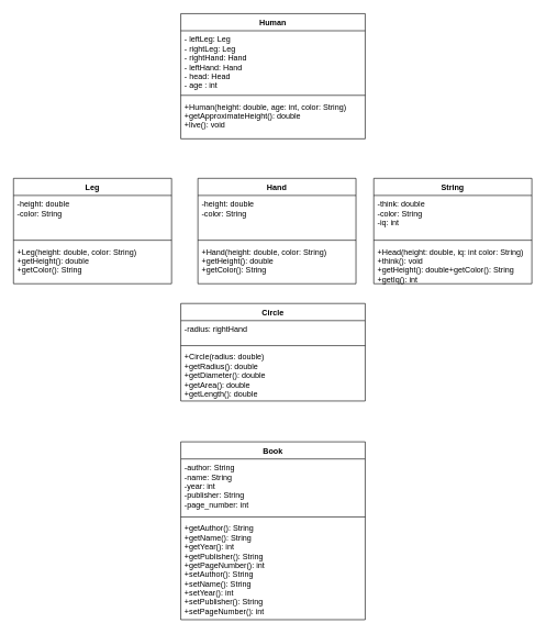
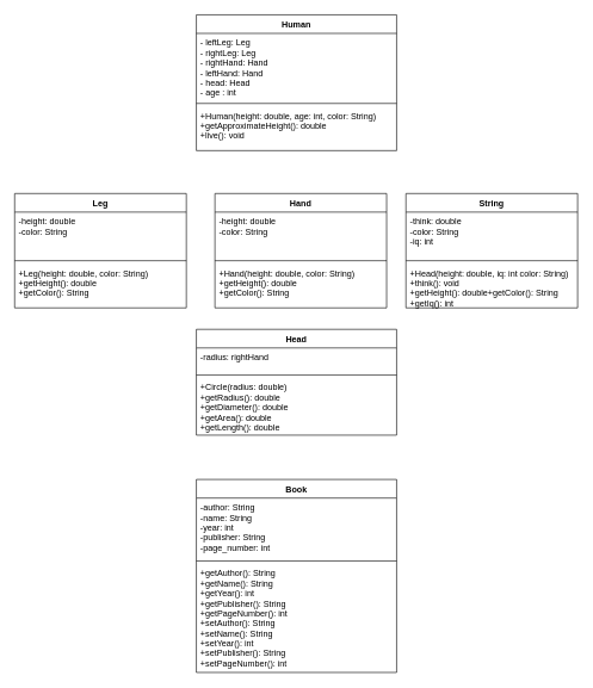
  <mxCell id="0" />
  <mxCell id="1" parent="0" />
  <mxCell id="2" value="Leg" style="swimlane;fontStyle=1;align=center;verticalAlign=top;childLayout=stackLayout;horizontal=1;startSize=26;horizontalStack=0;resizeParent=1;resizeParentMax=0;resizeLast=0;collapsible=1;marginBottom=0;" vertex="1" parent="1"><mxGeometry x="20" y="270" width="240" height="160" as="geometry" /></mxCell>
  <mxCell id="3" value="-height: double&#10;-color: String" style="text;strokeColor=none;fillColor=none;align=left;verticalAlign=top;spacingLeft=4;spacingRight=4;overflow=hidden;rotatable=0;points=[[0,0.5],[1,0.5]];portConstraint=eastwest;" vertex="1" parent="2"><mxGeometry y="26" width="240" height="64" as="geometry" /></mxCell>
  <mxCell id="4" value="" style="line;strokeWidth=1;fillColor=none;align=left;verticalAlign=middle;spacingTop=-1;spacingLeft=3;spacingRight=3;rotatable=0;labelPosition=right;points=[];portConstraint=eastwest;" vertex="1" parent="2"><mxGeometry y="90" width="240" height="8" as="geometry" /></mxCell>
  <mxCell id="5" value="+Leg(height: double, color: String)&#10;+getHeight(): double&#10;+getColor(): String&#10;&#10;" style="text;strokeColor=none;fillColor=none;align=left;verticalAlign=top;spacingLeft=4;spacingRight=4;overflow=hidden;rotatable=0;points=[[0,0.5],[1,0.5]];portConstraint=eastwest;" vertex="1" parent="2"><mxGeometry y="98" width="240" height="62" as="geometry" /></mxCell>
  <mxCell id="6" value="Hand" style="swimlane;fontStyle=1;align=center;verticalAlign=top;childLayout=stackLayout;horizontal=1;startSize=26;horizontalStack=0;resizeParent=1;resizeParentMax=0;resizeLast=0;collapsible=1;marginBottom=0;" vertex="1" parent="1"><mxGeometry x="300" y="270" width="240" height="160" as="geometry" /></mxCell>
  <mxCell id="7" value="-height: double&#10;-color: String" style="text;strokeColor=none;fillColor=none;align=left;verticalAlign=top;spacingLeft=4;spacingRight=4;overflow=hidden;rotatable=0;points=[[0,0.5],[1,0.5]];portConstraint=eastwest;" vertex="1" parent="6"><mxGeometry y="26" width="240" height="64" as="geometry" /></mxCell>
  <mxCell id="8" value="" style="line;strokeWidth=1;fillColor=none;align=left;verticalAlign=middle;spacingTop=-1;spacingLeft=3;spacingRight=3;rotatable=0;labelPosition=right;points=[];portConstraint=eastwest;" vertex="1" parent="6"><mxGeometry y="90" width="240" height="8" as="geometry" /></mxCell>
  <mxCell id="9" value="+Hand(height: double, color: String)&#10;+getHeight(): double&#10;+getColor(): String" style="text;strokeColor=none;fillColor=none;align=left;verticalAlign=top;spacingLeft=4;spacingRight=4;overflow=hidden;rotatable=0;points=[[0,0.5],[1,0.5]];portConstraint=eastwest;" vertex="1" parent="6"><mxGeometry y="98" width="240" height="62" as="geometry" /></mxCell>
  <mxCell id="10" value="String" style="swimlane;fontStyle=1;align=center;verticalAlign=top;childLayout=stackLayout;horizontal=1;startSize=26;horizontalStack=0;resizeParent=1;resizeParentMax=0;resizeLast=0;collapsible=1;marginBottom=0;" vertex="1" parent="1"><mxGeometry x="567" y="270" width="240" height="160" as="geometry" /></mxCell>
  <mxCell id="11" value="-think: double&#10;-color: String&#10;-iq: int&#10;" style="text;strokeColor=none;fillColor=none;align=left;verticalAlign=top;spacingLeft=4;spacingRight=4;overflow=hidden;rotatable=0;points=[[0,0.5],[1,0.5]];portConstraint=eastwest;" vertex="1" parent="10"><mxGeometry y="26" width="240" height="64" as="geometry" /></mxCell>
  <mxCell id="12" value="" style="line;strokeWidth=1;fillColor=none;align=left;verticalAlign=middle;spacingTop=-1;spacingLeft=3;spacingRight=3;rotatable=0;labelPosition=right;points=[];portConstraint=eastwest;" vertex="1" parent="10"><mxGeometry y="90" width="240" height="8" as="geometry" /></mxCell>
  <mxCell id="13" value="+Head(height: double, iq: int color: String)&#10;+think(): void&#10;+getHeight(): double+getColor(): String&#10;+getIq(): int&#10;&#10;&#10;" style="text;strokeColor=none;fillColor=none;align=left;verticalAlign=top;spacingLeft=4;spacingRight=4;overflow=hidden;rotatable=0;points=[[0,0.5],[1,0.5]];portConstraint=eastwest;" vertex="1" parent="10"><mxGeometry y="98" width="240" height="62" as="geometry" /></mxCell>
  <mxCell id="14" value="Human" style="swimlane;fontStyle=1;align=center;verticalAlign=top;childLayout=stackLayout;horizontal=1;startSize=26;horizontalStack=0;resizeParent=1;resizeParentMax=0;resizeLast=0;collapsible=1;marginBottom=0;" vertex="1" parent="1"><mxGeometry x="274" y="20" width="280" height="190" as="geometry" /></mxCell>
  <mxCell id="15" value="- leftLeg: Leg&#10;- rightLeg: Leg&#10;- rightHand: Hand&#10;- leftHand: Hand&#10;- head: Head&#10;- age : int&#10;" style="text;strokeColor=none;fillColor=none;align=left;verticalAlign=top;spacingLeft=4;spacingRight=4;overflow=hidden;rotatable=0;points=[[0,0.5],[1,0.5]];portConstraint=eastwest;" vertex="1" parent="14"><mxGeometry y="26" width="280" height="94" as="geometry" /></mxCell>
  <mxCell id="16" value="" style="line;strokeWidth=1;fillColor=none;align=left;verticalAlign=middle;spacingTop=-1;spacingLeft=3;spacingRight=3;rotatable=0;labelPosition=right;points=[];portConstraint=eastwest;" vertex="1" parent="14"><mxGeometry y="120" width="280" height="8" as="geometry" /></mxCell>
  <mxCell id="17" value="+Human(height: double, age: int, color: String)&#10;+getApproximateHeight(): double&#10;+live(): void&#10;" style="text;strokeColor=none;fillColor=none;align=left;verticalAlign=top;spacingLeft=4;spacingRight=4;overflow=hidden;rotatable=0;points=[[0,0.5],[1,0.5]];portConstraint=eastwest;" vertex="1" parent="14"><mxGeometry y="128" width="280" height="62" as="geometry" /></mxCell>
- <mxCell id="18" value="Circle" style="swimlane;fontStyle=1;align=center;verticalAlign=top;childLayout=stackLayout;horizontal=1;startSize=26;horizontalStack=0;resizeParent=1;resizeParentMax=0;resizeLast=0;collapsible=1;marginBottom=0;" vertex="1" parent="1"><mxGeometry x="274" y="460" width="280" height="148" as="geometry" /></mxCell>
+ <mxCell id="18" value="Head" style="swimlane;fontStyle=1;align=center;verticalAlign=top;childLayout=stackLayout;horizontal=1;startSize=26;horizontalStack=0;resizeParent=1;resizeParentMax=0;resizeLast=0;collapsible=1;marginBottom=0;" vertex="1" parent="1"><mxGeometry x="274" y="460" width="280" height="148" as="geometry" /></mxCell>
  <mxCell id="19" value="-radius: rightHand" style="text;strokeColor=none;fillColor=none;align=left;verticalAlign=top;spacingLeft=4;spacingRight=4;overflow=hidden;rotatable=0;points=[[0,0.5],[1,0.5]];portConstraint=eastwest;" vertex="1" parent="18"><mxGeometry y="26" width="280" height="34" as="geometry" /></mxCell>
  <mxCell id="20" value="" style="line;strokeWidth=1;fillColor=none;align=left;verticalAlign=middle;spacingTop=-1;spacingLeft=3;spacingRight=3;rotatable=0;labelPosition=right;points=[];portConstraint=eastwest;" vertex="1" parent="18"><mxGeometry y="60" width="280" height="8" as="geometry" /></mxCell>
  <mxCell id="21" value="+Circle(radius: double)&#10;+getRadius(): double&#10;+getDiameter(): double&#10;+getArea(): double&#10;+getLength(): double&#10;&#10;" style="text;strokeColor=none;fillColor=none;align=left;verticalAlign=top;spacingLeft=4;spacingRight=4;overflow=hidden;rotatable=0;points=[[0,0.5],[1,0.5]];portConstraint=eastwest;" vertex="1" parent="18"><mxGeometry y="68" width="280" height="80" as="geometry" /></mxCell>
  <mxCell id="22" value="Book" style="swimlane;fontStyle=1;align=center;verticalAlign=top;childLayout=stackLayout;horizontal=1;startSize=26;horizontalStack=0;resizeParent=1;resizeParentMax=0;resizeLast=0;collapsible=1;marginBottom=0;" vertex="1" parent="1"><mxGeometry x="274" y="670" width="280" height="270" as="geometry" /></mxCell>
  <mxCell id="23" value="-author: String&#10;-name: String&#10;-year: int&#10;-publisher: String&#10;-page_number: int&#10;&#10;" style="text;strokeColor=none;fillColor=none;align=left;verticalAlign=top;spacingLeft=4;spacingRight=4;overflow=hidden;rotatable=0;points=[[0,0.5],[1,0.5]];portConstraint=eastwest;" vertex="1" parent="22"><mxGeometry y="26" width="280" height="84" as="geometry" /></mxCell>
  <mxCell id="24" value="" style="line;strokeWidth=1;fillColor=none;align=left;verticalAlign=middle;spacingTop=-1;spacingLeft=3;spacingRight=3;rotatable=0;labelPosition=right;points=[];portConstraint=eastwest;" vertex="1" parent="22"><mxGeometry y="110" width="280" height="8" as="geometry" /></mxCell>
  <mxCell id="25" value="+getAuthor(): String&#10;+getName(): String&#10;+getYear(): int&#10;+getPublisher(): String&#10;+getPageNumber(): int&#10;+setAuthor(): String&#10;+setName(): String&#10;+setYear(): int&#10;+setPublisher(): String&#10;+setPageNumber(): int&#10;&#10;&#10;" style="text;strokeColor=none;fillColor=none;align=left;verticalAlign=top;spacingLeft=4;spacingRight=4;overflow=hidden;rotatable=0;points=[[0,0.5],[1,0.5]];portConstraint=eastwest;" vertex="1" parent="22"><mxGeometry y="118" width="280" height="152" as="geometry" /></mxCell>
